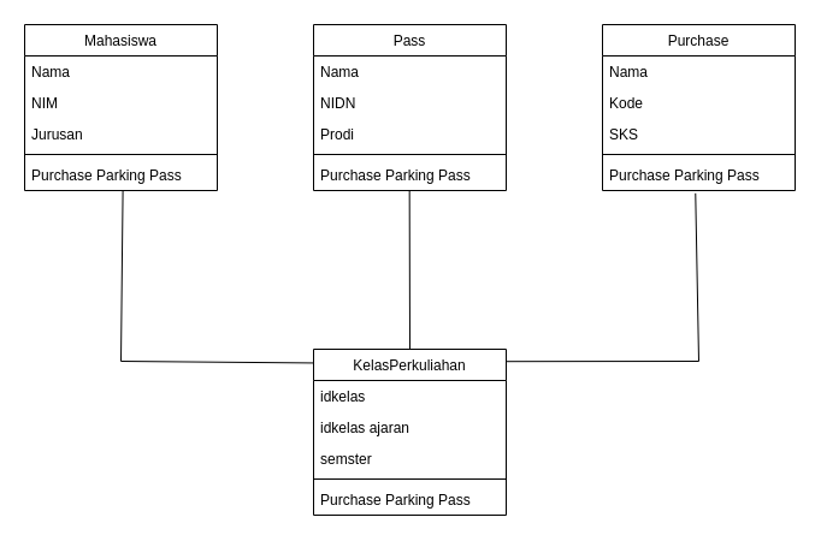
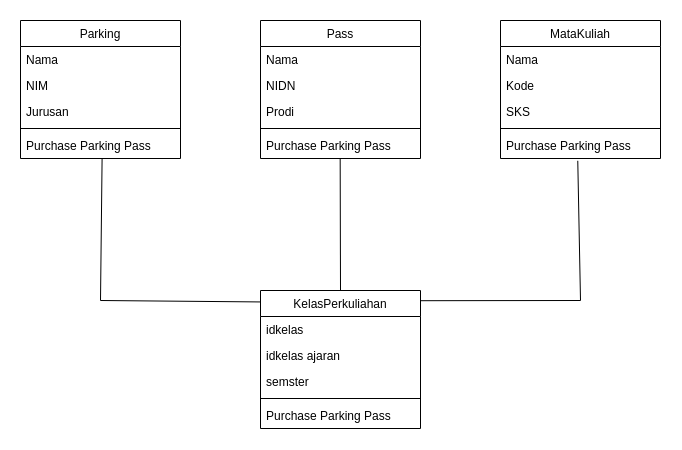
  <mxCell id="0" />
  <mxCell id="1" parent="0" />
- <mxCell id="2" value="Mahasiswa" style="swimlane;fontStyle=0;align=center;verticalAlign=top;childLayout=stackLayout;horizontal=1;startSize=26;horizontalStack=0;resizeParent=1;resizeLast=0;collapsible=1;marginBottom=0;rounded=0;shadow=0;strokeWidth=1;" parent="1" vertex="1"><mxGeometry x="20" y="20" width="160" height="138" as="geometry"><mxRectangle x="230" y="140" width="160" height="26" as="alternateBounds" /></mxGeometry></mxCell>
+ <mxCell id="2" value="Parking" style="swimlane;fontStyle=0;align=center;verticalAlign=top;childLayout=stackLayout;horizontal=1;startSize=26;horizontalStack=0;resizeParent=1;resizeLast=0;collapsible=1;marginBottom=0;rounded=0;shadow=0;strokeWidth=1;" parent="1" vertex="1"><mxGeometry x="20" y="20" width="160" height="138" as="geometry"><mxRectangle x="230" y="140" width="160" height="26" as="alternateBounds" /></mxGeometry></mxCell>
  <mxCell id="3" value="Nama" style="text;align=left;verticalAlign=top;spacingLeft=4;spacingRight=4;overflow=hidden;rotatable=0;points=[[0,0.5],[1,0.5]];portConstraint=eastwest;" parent="2" vertex="1"><mxGeometry y="26" width="160" height="26" as="geometry" /></mxCell>
  <mxCell id="4" value="NIM" style="text;align=left;verticalAlign=top;spacingLeft=4;spacingRight=4;overflow=hidden;rotatable=0;points=[[0,0.5],[1,0.5]];portConstraint=eastwest;rounded=0;shadow=0;html=0;" parent="2" vertex="1"><mxGeometry y="52" width="160" height="26" as="geometry" /></mxCell>
  <mxCell id="5" value="Jurusan" style="text;align=left;verticalAlign=top;spacingLeft=4;spacingRight=4;overflow=hidden;rotatable=0;points=[[0,0.5],[1,0.5]];portConstraint=eastwest;rounded=0;shadow=0;html=0;" parent="2" vertex="1"><mxGeometry y="78" width="160" height="26" as="geometry" /></mxCell>
  <mxCell id="6" value="" style="line;html=1;strokeWidth=1;align=left;verticalAlign=middle;spacingTop=-1;spacingLeft=3;spacingRight=3;rotatable=0;labelPosition=right;points=[];portConstraint=eastwest;" parent="2" vertex="1"><mxGeometry y="104" width="160" height="8" as="geometry" /></mxCell>
  <mxCell id="7" value="Purchase Parking Pass" style="text;align=left;verticalAlign=top;spacingLeft=4;spacingRight=4;overflow=hidden;rotatable=0;points=[[0,0.5],[1,0.5]];portConstraint=eastwest;" parent="2" vertex="1"><mxGeometry y="112" width="160" height="26" as="geometry" /></mxCell>
  <mxCell id="8" value="Pass" style="swimlane;fontStyle=0;align=center;verticalAlign=top;childLayout=stackLayout;horizontal=1;startSize=26;horizontalStack=0;resizeParent=1;resizeLast=0;collapsible=1;marginBottom=0;rounded=0;shadow=0;strokeWidth=1;" vertex="1" parent="1"><mxGeometry x="260" y="20" width="160" height="138" as="geometry"><mxRectangle x="230" y="140" width="160" height="26" as="alternateBounds" /></mxGeometry></mxCell>
  <mxCell id="9" value="Nama" style="text;align=left;verticalAlign=top;spacingLeft=4;spacingRight=4;overflow=hidden;rotatable=0;points=[[0,0.5],[1,0.5]];portConstraint=eastwest;" vertex="1" parent="8"><mxGeometry y="26" width="160" height="26" as="geometry" /></mxCell>
  <mxCell id="10" value="NIDN" style="text;align=left;verticalAlign=top;spacingLeft=4;spacingRight=4;overflow=hidden;rotatable=0;points=[[0,0.5],[1,0.5]];portConstraint=eastwest;rounded=0;shadow=0;html=0;" vertex="1" parent="8"><mxGeometry y="52" width="160" height="26" as="geometry" /></mxCell>
  <mxCell id="11" value="Prodi" style="text;align=left;verticalAlign=top;spacingLeft=4;spacingRight=4;overflow=hidden;rotatable=0;points=[[0,0.5],[1,0.5]];portConstraint=eastwest;rounded=0;shadow=0;html=0;" vertex="1" parent="8"><mxGeometry y="78" width="160" height="26" as="geometry" /></mxCell>
  <mxCell id="12" value="" style="line;html=1;strokeWidth=1;align=left;verticalAlign=middle;spacingTop=-1;spacingLeft=3;spacingRight=3;rotatable=0;labelPosition=right;points=[];portConstraint=eastwest;" vertex="1" parent="8"><mxGeometry y="104" width="160" height="8" as="geometry" /></mxCell>
  <mxCell id="13" value="Purchase Parking Pass" style="text;align=left;verticalAlign=top;spacingLeft=4;spacingRight=4;overflow=hidden;rotatable=0;points=[[0,0.5],[1,0.5]];portConstraint=eastwest;" vertex="1" parent="8"><mxGeometry y="112" width="160" height="26" as="geometry" /></mxCell>
- <mxCell id="14" value="Purchase" style="swimlane;fontStyle=0;align=center;verticalAlign=top;childLayout=stackLayout;horizontal=1;startSize=26;horizontalStack=0;resizeParent=1;resizeLast=0;collapsible=1;marginBottom=0;rounded=0;shadow=0;strokeWidth=1;" vertex="1" parent="1"><mxGeometry x="500" y="20" width="160" height="138" as="geometry"><mxRectangle x="230" y="140" width="160" height="26" as="alternateBounds" /></mxGeometry></mxCell>
+ <mxCell id="14" value="MataKuliah" style="swimlane;fontStyle=0;align=center;verticalAlign=top;childLayout=stackLayout;horizontal=1;startSize=26;horizontalStack=0;resizeParent=1;resizeLast=0;collapsible=1;marginBottom=0;rounded=0;shadow=0;strokeWidth=1;" vertex="1" parent="1"><mxGeometry x="500" y="20" width="160" height="138" as="geometry"><mxRectangle x="230" y="140" width="160" height="26" as="alternateBounds" /></mxGeometry></mxCell>
  <mxCell id="15" value="Nama" style="text;align=left;verticalAlign=top;spacingLeft=4;spacingRight=4;overflow=hidden;rotatable=0;points=[[0,0.5],[1,0.5]];portConstraint=eastwest;" vertex="1" parent="14"><mxGeometry y="26" width="160" height="26" as="geometry" /></mxCell>
  <mxCell id="16" value="Kode" style="text;align=left;verticalAlign=top;spacingLeft=4;spacingRight=4;overflow=hidden;rotatable=0;points=[[0,0.5],[1,0.5]];portConstraint=eastwest;rounded=0;shadow=0;html=0;" vertex="1" parent="14"><mxGeometry y="52" width="160" height="26" as="geometry" /></mxCell>
  <mxCell id="17" value="SKS" style="text;align=left;verticalAlign=top;spacingLeft=4;spacingRight=4;overflow=hidden;rotatable=0;points=[[0,0.5],[1,0.5]];portConstraint=eastwest;rounded=0;shadow=0;html=0;" vertex="1" parent="14"><mxGeometry y="78" width="160" height="26" as="geometry" /></mxCell>
  <mxCell id="18" value="" style="line;html=1;strokeWidth=1;align=left;verticalAlign=middle;spacingTop=-1;spacingLeft=3;spacingRight=3;rotatable=0;labelPosition=right;points=[];portConstraint=eastwest;" vertex="1" parent="14"><mxGeometry y="104" width="160" height="8" as="geometry" /></mxCell>
  <mxCell id="19" value="Purchase Parking Pass" style="text;align=left;verticalAlign=top;spacingLeft=4;spacingRight=4;overflow=hidden;rotatable=0;points=[[0,0.5],[1,0.5]];portConstraint=eastwest;" vertex="1" parent="14"><mxGeometry y="112" width="160" height="26" as="geometry" /></mxCell>
  <mxCell id="20" value="KelasPerkuliahan" style="swimlane;fontStyle=0;align=center;verticalAlign=top;childLayout=stackLayout;horizontal=1;startSize=26;horizontalStack=0;resizeParent=1;resizeLast=0;collapsible=1;marginBottom=0;rounded=0;shadow=0;strokeWidth=1;" vertex="1" parent="1"><mxGeometry x="260" y="290" width="160" height="138" as="geometry"><mxRectangle x="280" y="310" width="160" height="26" as="alternateBounds" /></mxGeometry></mxCell>
  <mxCell id="21" value="idkelas" style="text;align=left;verticalAlign=top;spacingLeft=4;spacingRight=4;overflow=hidden;rotatable=0;points=[[0,0.5],[1,0.5]];portConstraint=eastwest;" vertex="1" parent="20"><mxGeometry y="26" width="160" height="26" as="geometry" /></mxCell>
  <mxCell id="22" value="idkelas ajaran" style="text;align=left;verticalAlign=top;spacingLeft=4;spacingRight=4;overflow=hidden;rotatable=0;points=[[0,0.5],[1,0.5]];portConstraint=eastwest;rounded=0;shadow=0;html=0;" vertex="1" parent="20"><mxGeometry y="52" width="160" height="26" as="geometry" /></mxCell>
  <mxCell id="23" value="semster" style="text;align=left;verticalAlign=top;spacingLeft=4;spacingRight=4;overflow=hidden;rotatable=0;points=[[0,0.5],[1,0.5]];portConstraint=eastwest;rounded=0;shadow=0;html=0;" vertex="1" parent="20"><mxGeometry y="78" width="160" height="26" as="geometry" /></mxCell>
  <mxCell id="24" value="" style="line;html=1;strokeWidth=1;align=left;verticalAlign=middle;spacingTop=-1;spacingLeft=3;spacingRight=3;rotatable=0;labelPosition=right;points=[];portConstraint=eastwest;" vertex="1" parent="20"><mxGeometry y="104" width="160" height="8" as="geometry" /></mxCell>
  <mxCell id="25" value="Purchase Parking Pass" style="text;align=left;verticalAlign=top;spacingLeft=4;spacingRight=4;overflow=hidden;rotatable=0;points=[[0,0.5],[1,0.5]];portConstraint=eastwest;" vertex="1" parent="20"><mxGeometry y="112" width="160" height="26" as="geometry" /></mxCell>
  <mxCell id="26" value="" style="endArrow=none;html=1;rounded=0;exitX=0.51;exitY=0.996;exitDx=0;exitDy=0;exitPerimeter=0;entryX=0.002;entryY=0.083;entryDx=0;entryDy=0;entryPerimeter=0;" edge="1" parent="1" source="7" target="20"><mxGeometry width="50" height="50" relative="1" as="geometry"><mxPoint x="140" y="230" as="sourcePoint" /><mxPoint x="190" y="180" as="targetPoint" /><Array as="points"><mxPoint x="100" y="300" /></Array></mxGeometry></mxCell>
  <mxCell id="27" value="" style="endArrow=none;html=1;rounded=0;entryX=0.498;entryY=1.018;entryDx=0;entryDy=0;entryPerimeter=0;exitX=0.5;exitY=0;exitDx=0;exitDy=0;" edge="1" parent="1" source="20" target="13"><mxGeometry width="50" height="50" relative="1" as="geometry"><mxPoint x="315" y="208" as="sourcePoint" /><mxPoint x="365" y="158" as="targetPoint" /></mxGeometry></mxCell>
  <mxCell id="28" value="" style="endArrow=none;html=1;rounded=0;exitX=1.001;exitY=0.074;exitDx=0;exitDy=0;exitPerimeter=0;entryX=0.483;entryY=1.088;entryDx=0;entryDy=0;entryPerimeter=0;" edge="1" parent="1" source="20" target="19"><mxGeometry width="50" height="50" relative="1" as="geometry"><mxPoint x="394" y="250" as="sourcePoint" /><mxPoint x="444" y="200" as="targetPoint" /><Array as="points"><mxPoint x="580" y="300" /></Array></mxGeometry></mxCell>
